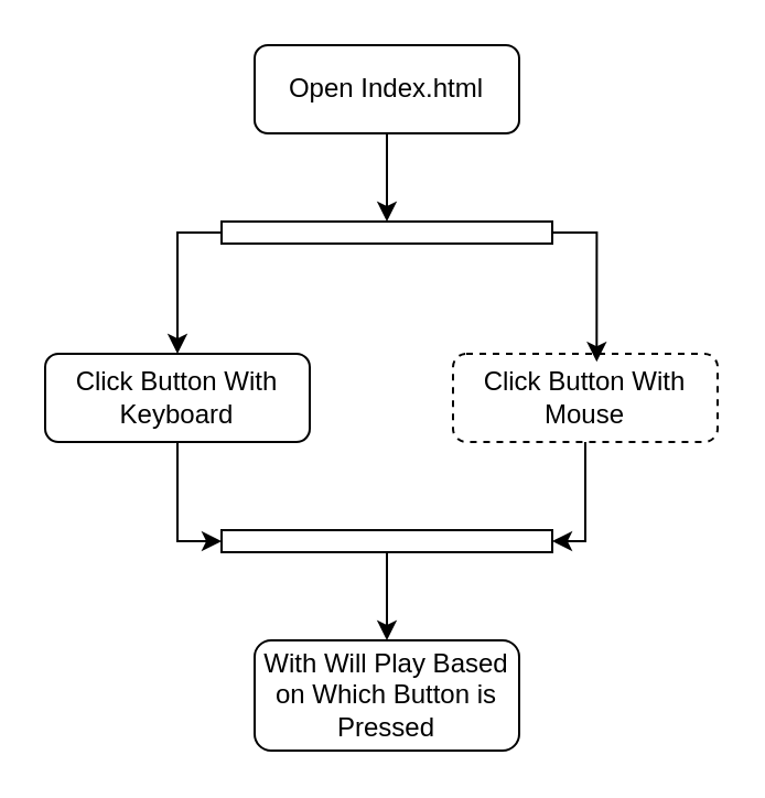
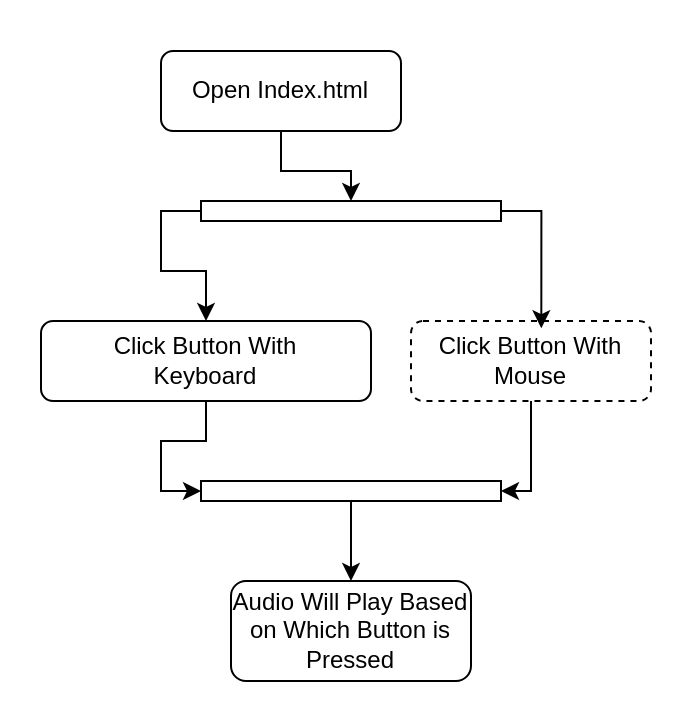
  <mxCell id="0" />
  <mxCell id="1" parent="0" />
  <mxCell id="2" style="edgeStyle=orthogonalEdgeStyle;rounded=0;orthogonalLoop=1;jettySize=auto;html=1;entryX=0.5;entryY=0;entryDx=0;entryDy=0;" edge="1" parent="1" source="3" target="5"><mxGeometry relative="1" as="geometry" /></mxCell>
- <mxCell id="3" value="Open Index.html" style="rounded=1;whiteSpace=wrap;html=1;fontSize=12;glass=0;strokeWidth=1;shadow=0;" vertex="1" parent="1"><mxGeometry x="115" y="20" width="120" height="40" as="geometry" /></mxCell>
+ <mxCell id="3" value="Open Index.html" style="rounded=1;whiteSpace=wrap;html=1;fontSize=12;glass=0;strokeWidth=1;shadow=0;" vertex="1" parent="1"><mxGeometry x="80" y="25" width="120" height="40" as="geometry" /></mxCell>
  <mxCell id="4" style="edgeStyle=orthogonalEdgeStyle;rounded=0;orthogonalLoop=1;jettySize=auto;html=1;entryX=0.5;entryY=0;entryDx=0;entryDy=0;exitX=0;exitY=0.5;exitDx=0;exitDy=0;" edge="1" parent="1" source="5" target="7"><mxGeometry relative="1" as="geometry" /></mxCell>
  <mxCell id="5" value="" style="rounded=0;whiteSpace=wrap;html=1;" vertex="1" parent="1"><mxGeometry x="100" y="100" width="150" height="10" as="geometry" /></mxCell>
  <mxCell id="6" style="edgeStyle=orthogonalEdgeStyle;rounded=0;orthogonalLoop=1;jettySize=auto;html=1;entryX=0;entryY=0.5;entryDx=0;entryDy=0;" edge="1" parent="1" source="7" target="12"><mxGeometry relative="1" as="geometry" /></mxCell>
- <mxCell id="7" value="Click Button With&lt;div&gt;Keyboard&lt;/div&gt;" style="rounded=1;whiteSpace=wrap;html=1;fontSize=12;glass=0;strokeWidth=1;shadow=0;" vertex="1" parent="1"><mxGeometry x="20" y="160" width="120" height="40" as="geometry" /></mxCell>
+ <mxCell id="7" value="Click Button With&lt;div&gt;Keyboard&lt;/div&gt;" style="rounded=1;whiteSpace=wrap;html=1;fontSize=12;glass=0;strokeWidth=1;shadow=0;" vertex="1" parent="1"><mxGeometry x="20" y="160" width="165" height="40" as="geometry" /></mxCell>
  <mxCell id="8" style="edgeStyle=orthogonalEdgeStyle;rounded=0;orthogonalLoop=1;jettySize=auto;html=1;entryX=1;entryY=0.5;entryDx=0;entryDy=0;" edge="1" parent="1" source="9" target="12"><mxGeometry relative="1" as="geometry"><Array as="points"><mxPoint x="265" y="245" /></Array></mxGeometry></mxCell>
  <mxCell id="9" value="Click Button With&lt;div&gt;Mouse&lt;/div&gt;" style="rounded=1;whiteSpace=wrap;html=1;fontSize=12;glass=0;strokeWidth=1;shadow=0;dashed=1;" vertex="1" parent="1"><mxGeometry x="205" y="160" width="120" height="40" as="geometry" /></mxCell>
  <mxCell id="10" style="edgeStyle=orthogonalEdgeStyle;rounded=0;orthogonalLoop=1;jettySize=auto;html=1;entryX=0.543;entryY=0.09;entryDx=0;entryDy=0;entryPerimeter=0;exitX=1;exitY=0.5;exitDx=0;exitDy=0;" edge="1" parent="1" source="5" target="9"><mxGeometry relative="1" as="geometry" /></mxCell>
  <mxCell id="11" style="edgeStyle=orthogonalEdgeStyle;rounded=0;orthogonalLoop=1;jettySize=auto;html=1;entryX=0.5;entryY=0;entryDx=0;entryDy=0;" edge="1" parent="1" source="12" target="13"><mxGeometry relative="1" as="geometry" /></mxCell>
  <mxCell id="12" value="" style="rounded=0;whiteSpace=wrap;html=1;" vertex="1" parent="1"><mxGeometry x="100" y="240" width="150" height="10" as="geometry" /></mxCell>
- <mxCell id="13" value="With Will Play Based on Which Button is Pressed" style="rounded=1;whiteSpace=wrap;html=1;fontSize=12;glass=0;strokeWidth=1;shadow=0;" vertex="1" parent="1"><mxGeometry x="115" y="290" width="120" height="50" as="geometry" /></mxCell>
+ <mxCell id="13" value="Audio Will Play Based on Which Button is Pressed" style="rounded=1;whiteSpace=wrap;html=1;fontSize=12;glass=0;strokeWidth=1;shadow=0;" vertex="1" parent="1"><mxGeometry x="115" y="290" width="120" height="50" as="geometry" /></mxCell>
